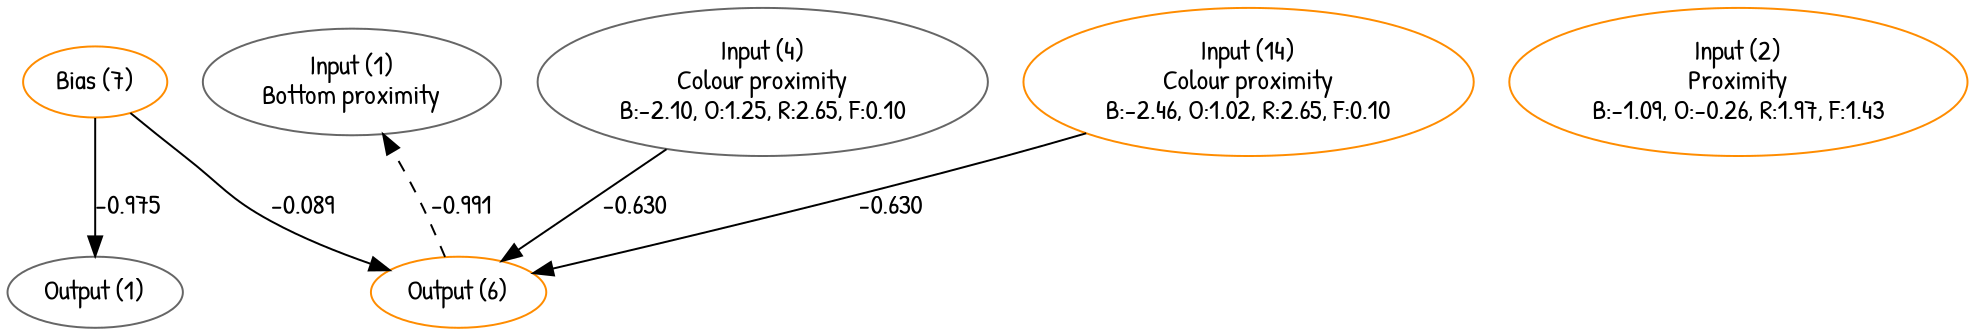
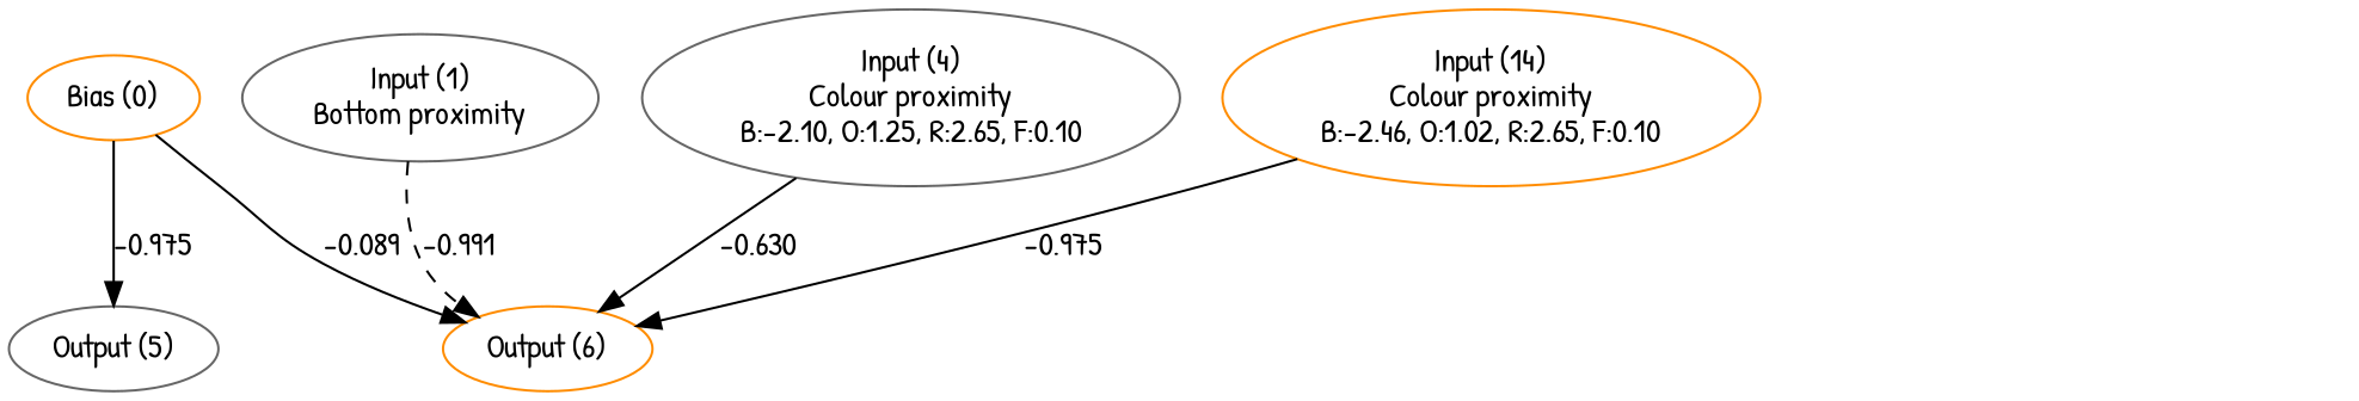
  digraph {
    fontname="Patrick Hand"
    node [color=darkorange fontname="Patrick Hand"]
    edge [fontname="Patrick Hand" style=solid]
-   n1 [label="Bias (7)"]
+   n1 [label="Bias (0)"]
    n2 [color=gray40 label="Input (1)\nBottom proximity"]
-   n3 [label="Input (2)\nProximity\nB:-1.09, O:-0.26, R:1.97, F:1.43"]
    n4 [color=gray40 label="Input (4)\nColour proximity\nB:-2.10, O:1.25, R:2.65, F:0.10"]
    n5 [label="Input (14)\nColour proximity\nB:-2.46, O:1.02, R:2.65, F:0.10"]
-   n6 [color=gray40 label="Output (1)"]
+   n6 [color=gray40 label="Output (5)"]
    n7 [label="Output (6)"]
    subgraph sub_1 {
      rank=same
      n1
      n2
-     n3
      n4
      n5
    }
    subgraph sub_2 {
      rank=same
      n6
      n7
    }
    n1 -> n6 [label=-0.975]
    n1 -> n7 [label=-0.089]
-   n7 -> n2 [label=-0.991 style=dashed]
+   n2 -> n7 [label=-0.991 style=dashed]
    n4 -> n7 [label=-0.630]
-   n5 -> n7 [label=-0.630]
+   n5 -> n7 [label=-0.975]
  }
